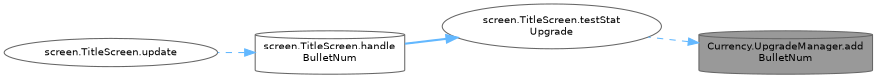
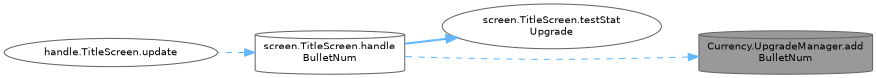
  digraph {
    rankdir=RL
    node [color=grey40 fillcolor=white fontname=Helvetica fontsize=10 shape=cylinder style=filled]
    edge [color=steelblue1 dir=back fontname=Helvetica fontsize=10 labelfontname=Helvetica labelfontsize=10 style=dashed]
    n1 [color=gray40 fillcolor=grey60 fontcolor=black height=0.2 label="Currency.UpgradeManager.add\lBulletNum" width=0.4]
    n2 [height=0.2 label="screen.TitleScreen.testStat\lUpgrade" shape=ellipse width=0.4]
    n3 [height=0.2 label="screen.TitleScreen.handle\lBulletNum" width=0.4]
-   n4 [height=0.2 label="screen.TitleScreen.update" shape=ellipse width=0.4]
-   n1 -> n2
+   n4 [height=0.2 label="handle.TitleScreen.update" shape=ellipse width=0.4]
+   n1 -> n3
    n2 -> n3 [style=bold]
    n3 -> n4
  }
